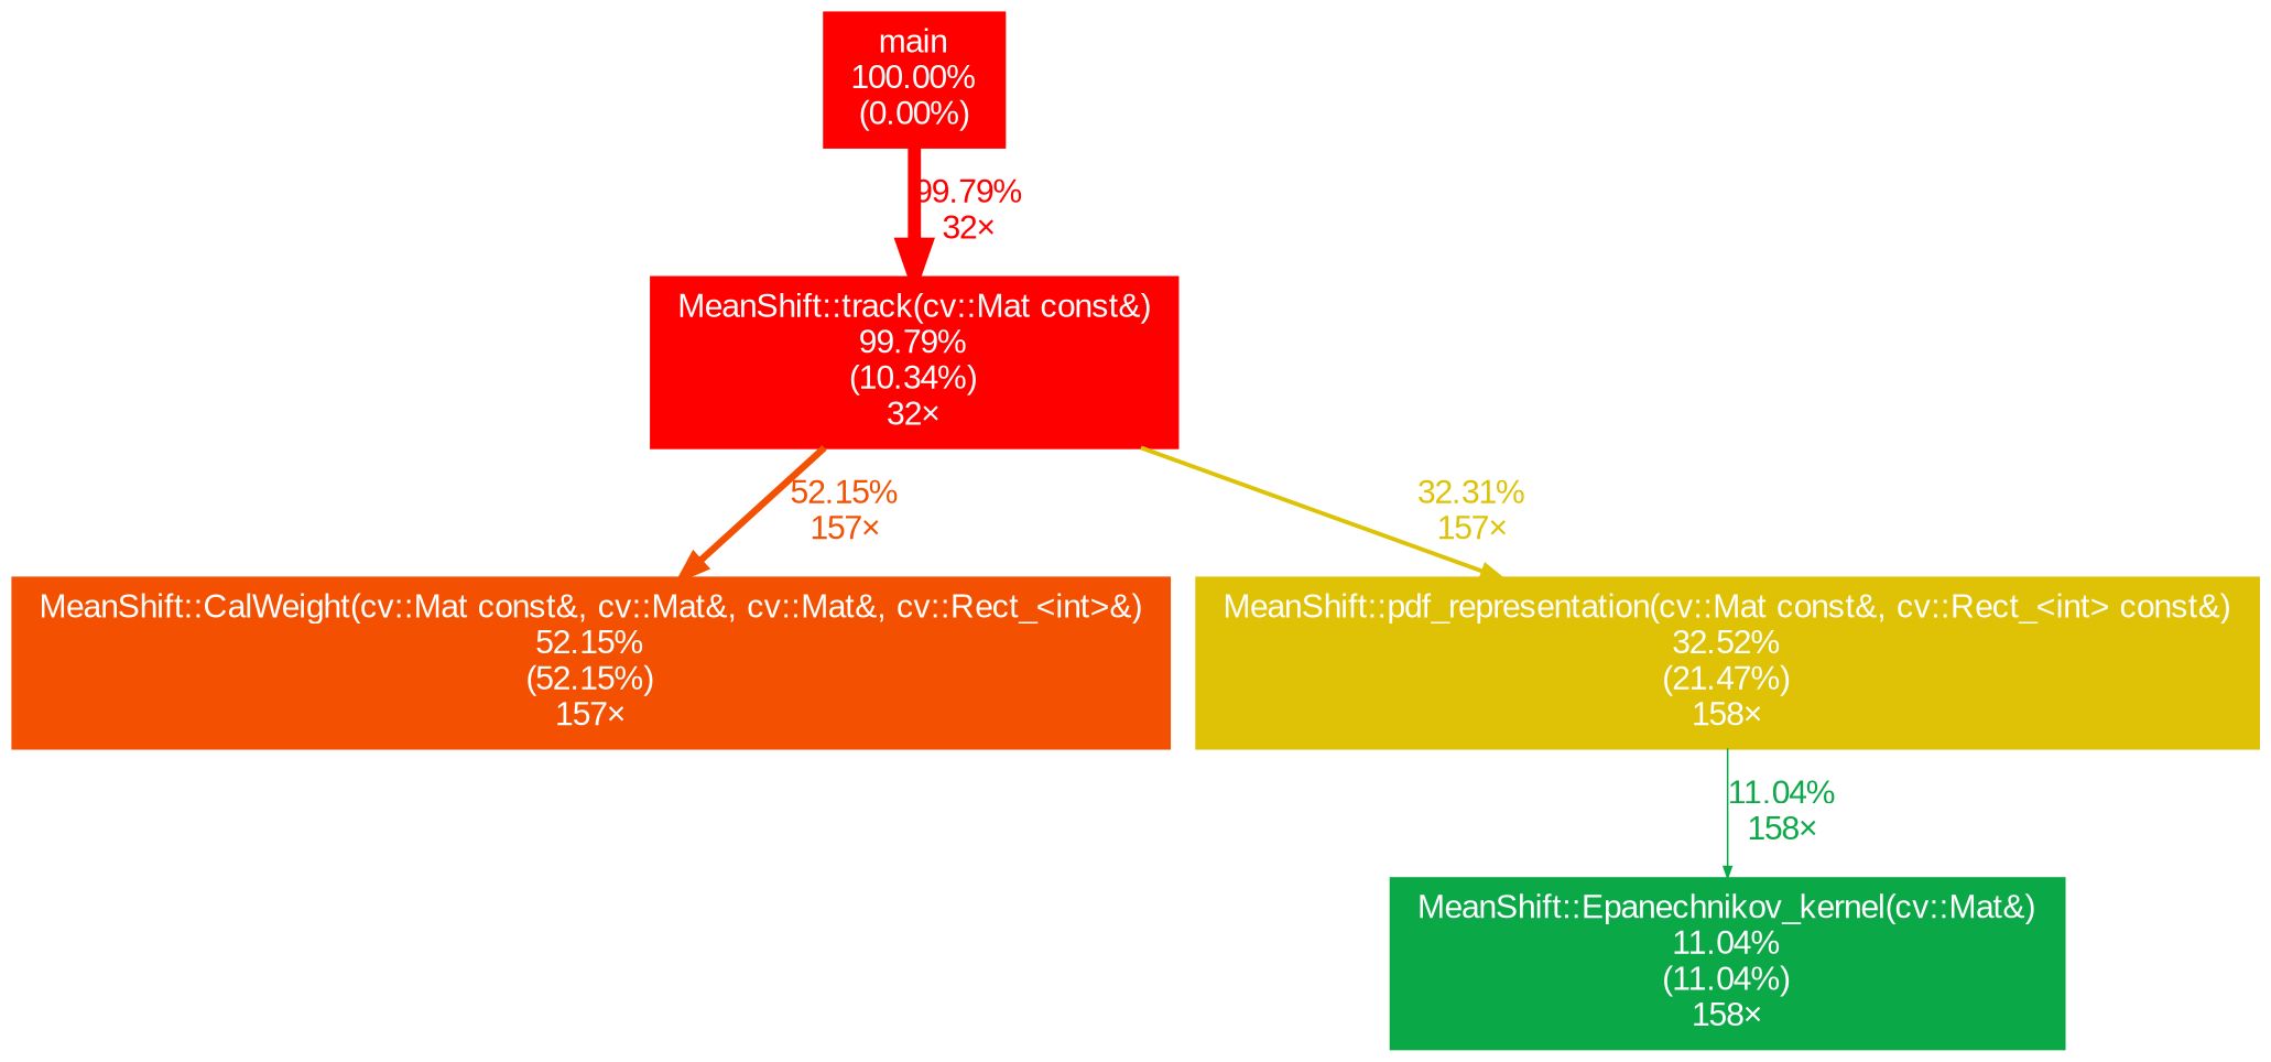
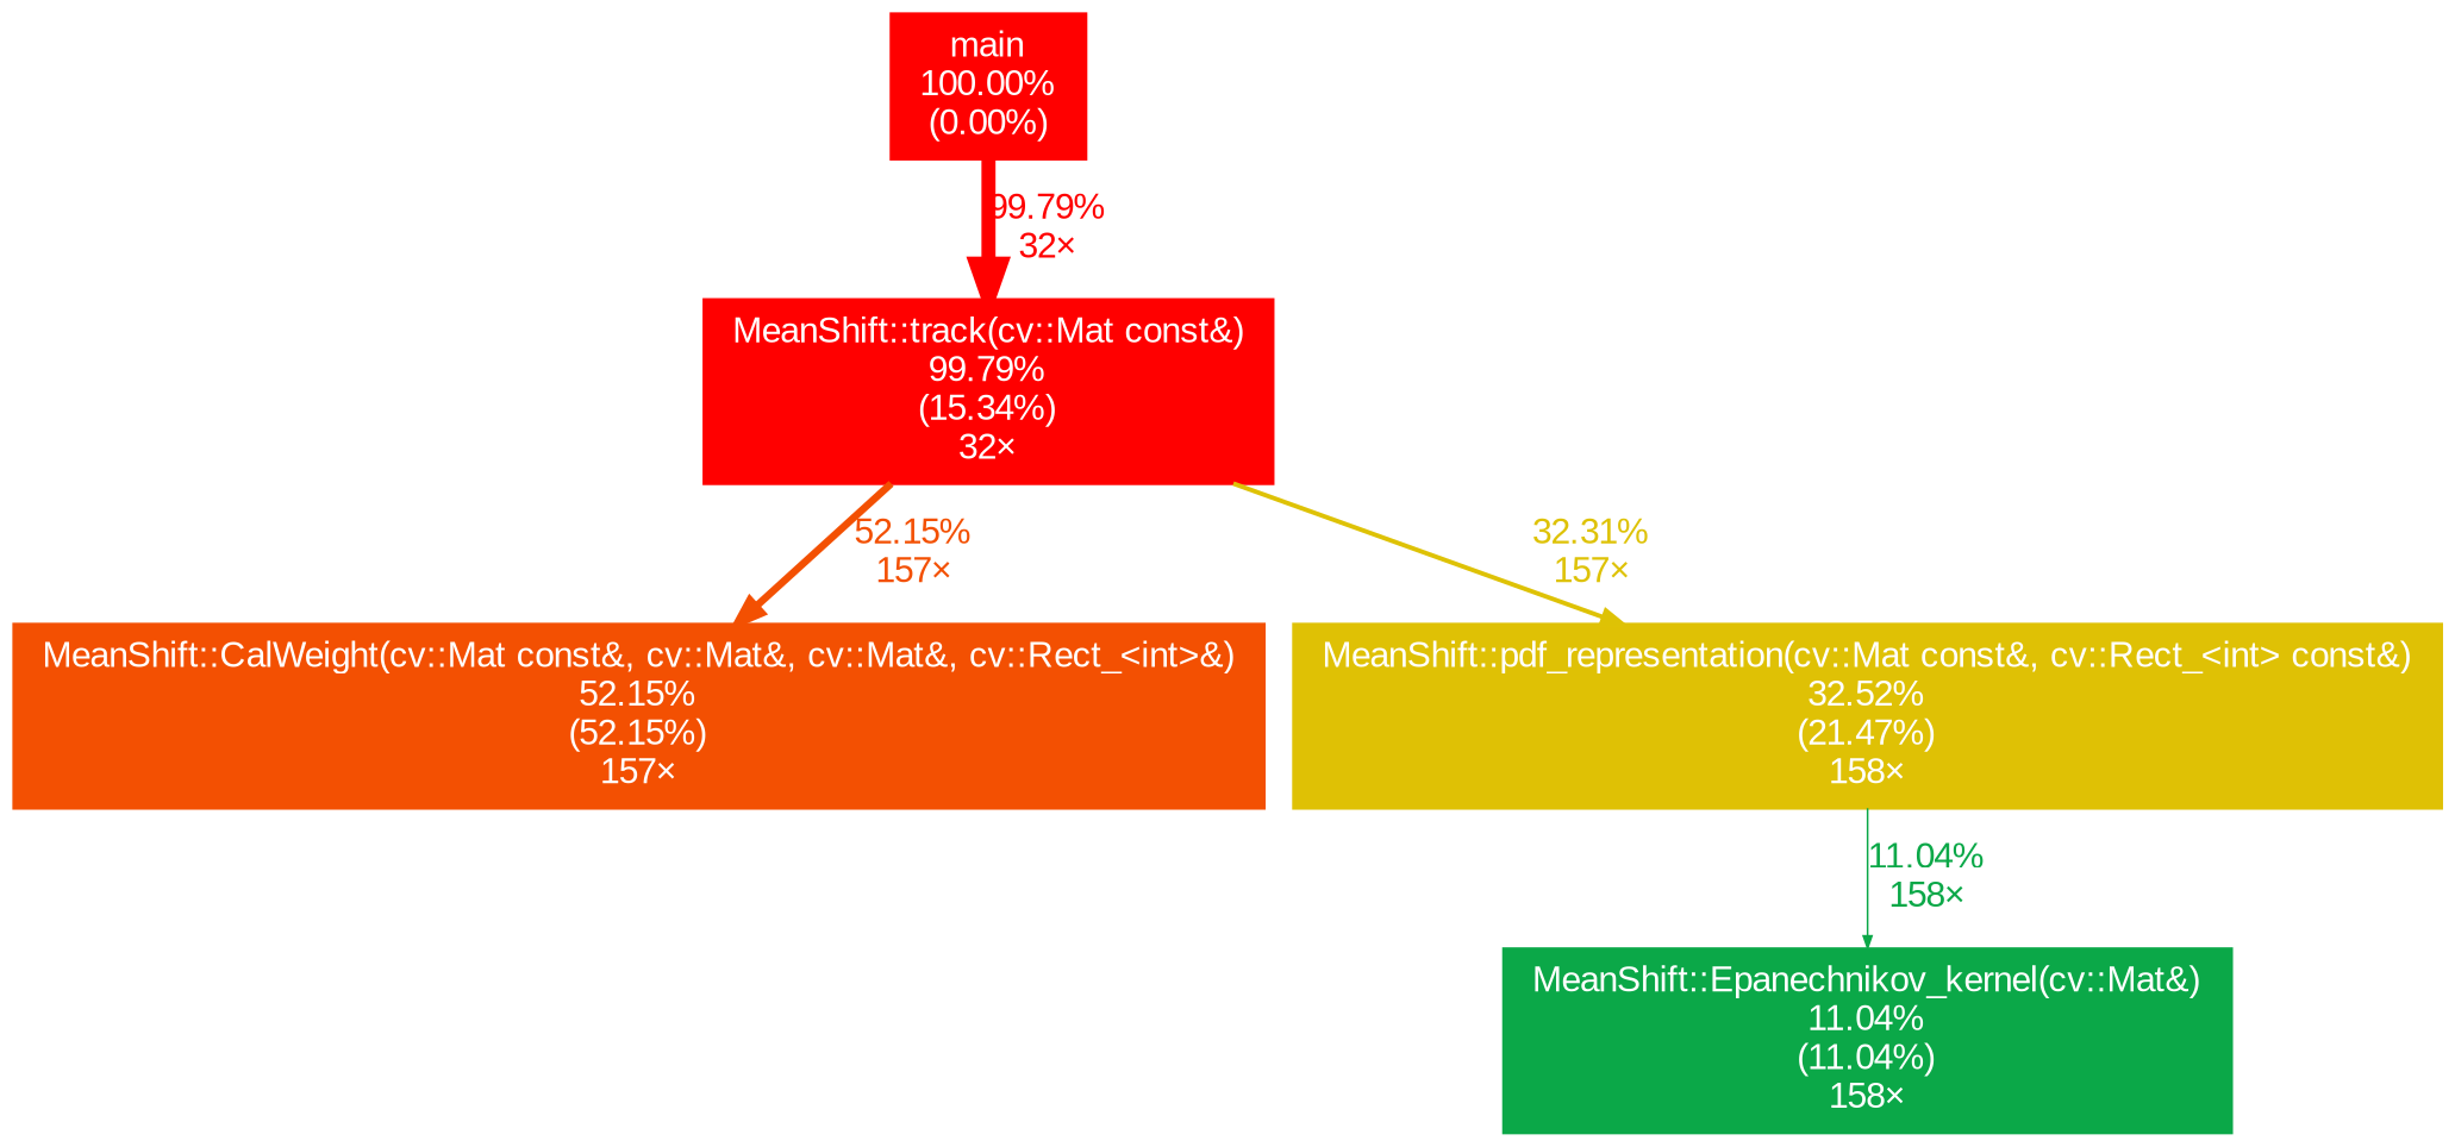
  digraph {
    fontname=Arial
    nodesep=0.125
    ranksep=0.25
    node [color="#ff0000" fontcolor="#ffffff" fontname=Arial fontsize=10.00 shape=box style=filled]
    edge [fontname=Arial fontsize=10.00]
    n1 [height=0 label="main\n100.00%\n(0.00%)" width=0]
-   n2 [height=0 label="MeanShift::track(cv::Mat const&)\n99.79%\n(10.34%)\n32×" width=0]
+   n2 [height=0 label="MeanShift::track(cv::Mat const&)\n99.79%\n(15.34%)\n32×" width=0]
    n3 [color="#f35002" height=0 label="MeanShift::CalWeight(cv::Mat const&, cv::Mat&, cv::Mat&, cv::Rect_<int>&)\n52.15%\n(52.15%)\n157×" width=0]
    n4 [color="#dfc105" height=0 label="MeanShift::pdf_representation(cv::Mat const&, cv::Rect_<int> const&)\n32.52%\n(21.47%)\n158×" width=0]
    n5 [color="#0ba848" height=0 label="MeanShift::Epanechnikov_kernel(cv::Mat&)\n11.04%\n(11.04%)\n158×" width=0]
    n1 -> n2 [arrowsize=1.00 color="#ff0000" fontcolor="#ff0000" label="99.79%\n32×" labeldistance=3.99 penwidth=3.99]
    n2 -> n3 [arrowsize=0.72 color="#f35002" fontcolor="#f35002" label="52.15%\n157×" labeldistance=2.09 penwidth=2.09]
    n2 -> n4 [arrowsize=0.57 color="#dec205" fontcolor="#dec205" label="32.31%\n157×" labeldistance=1.29 penwidth=1.29]
    n4 -> n5 [arrowsize=0.35 color="#0ba848" fontcolor="#0ba848" label="11.04%\n158×" labeldistance=0.50 penwidth=0.50]
  }
